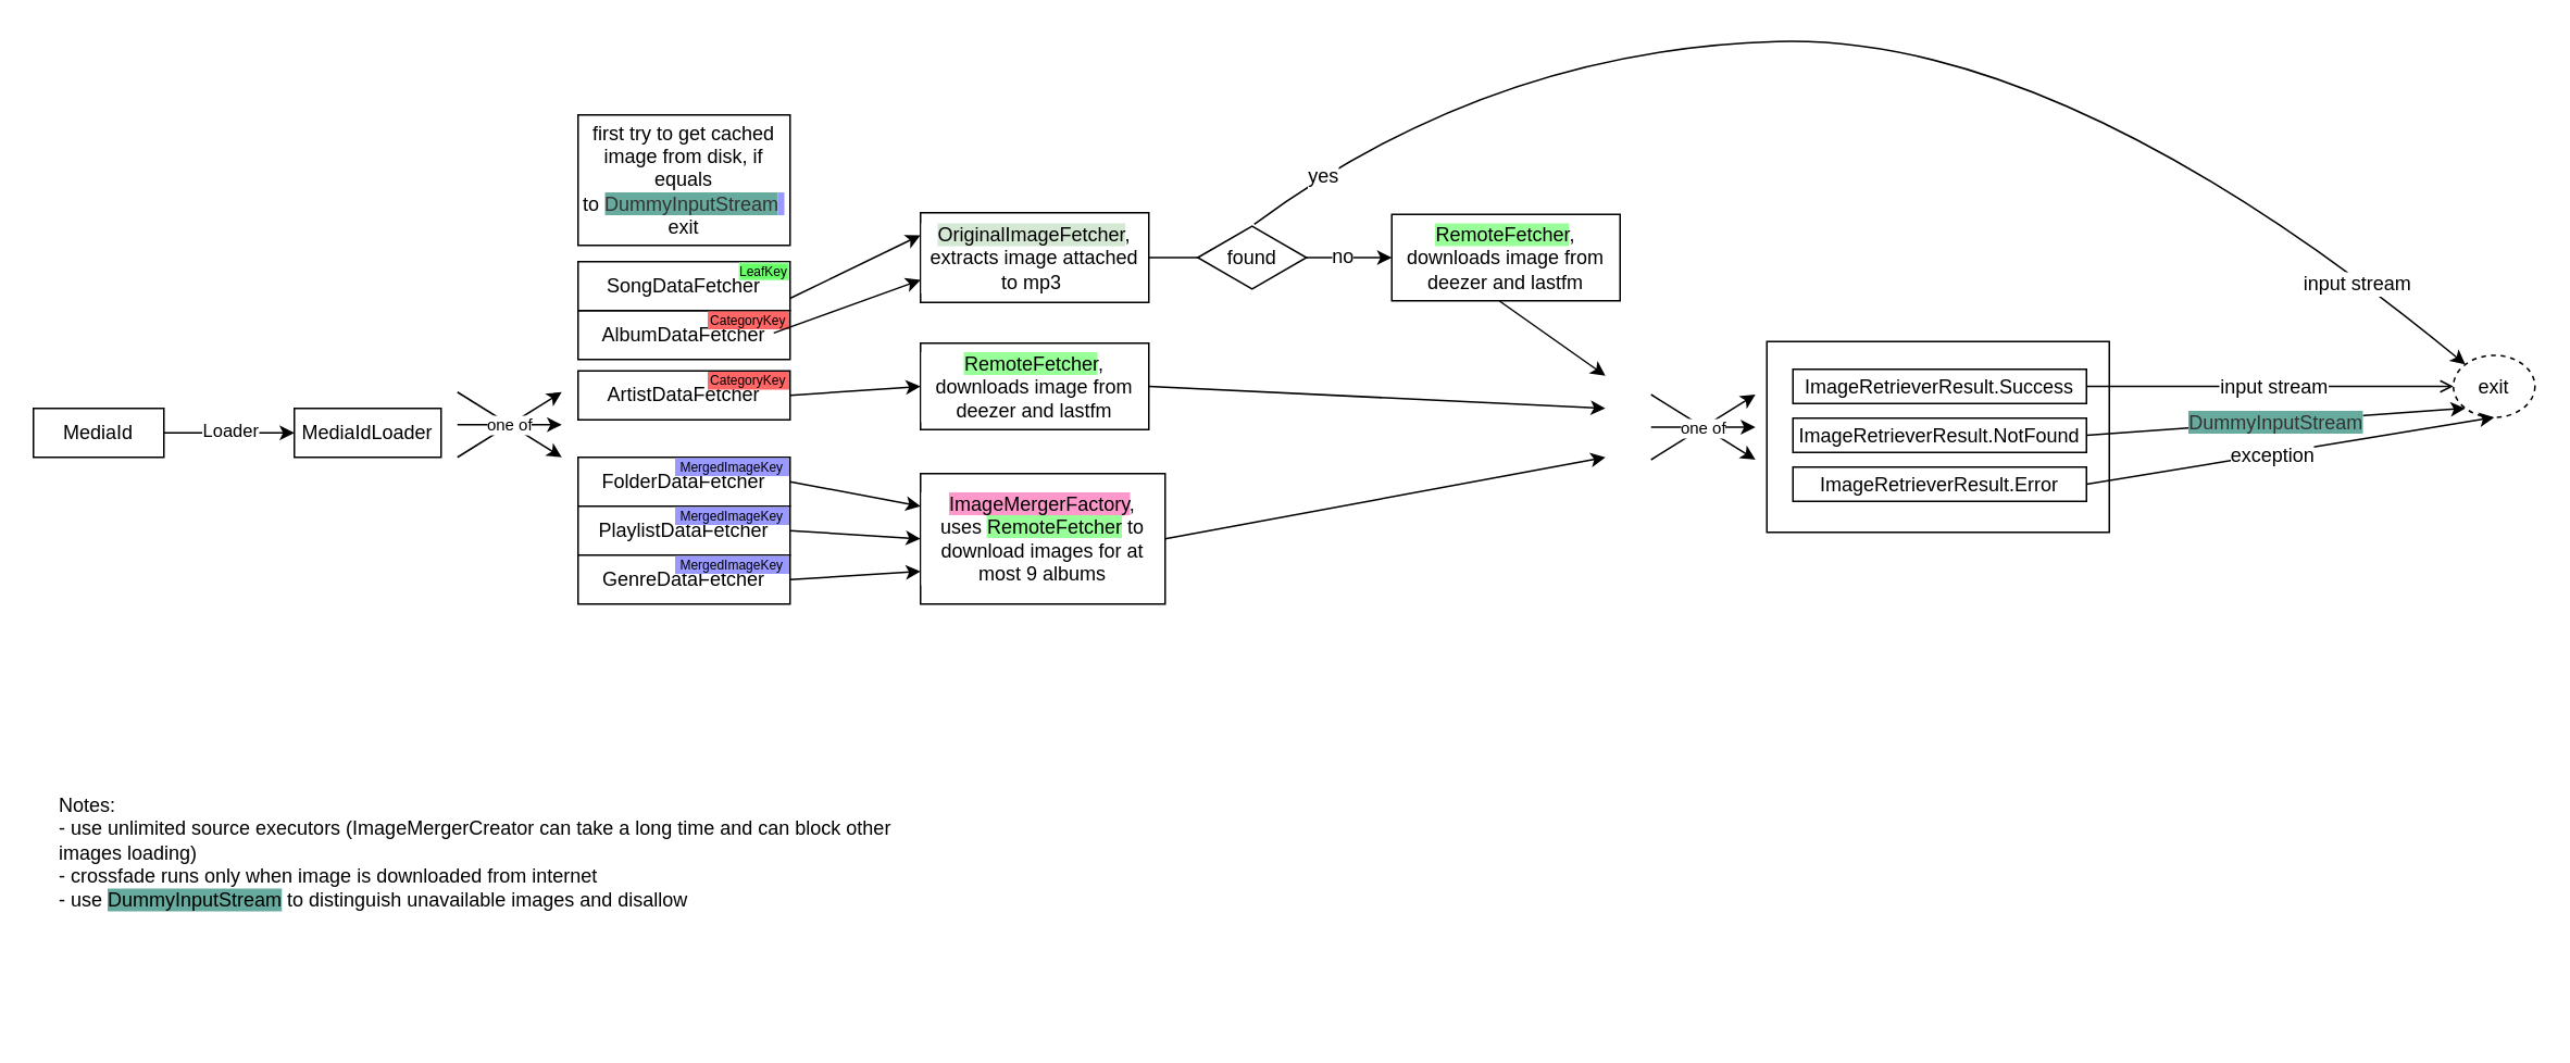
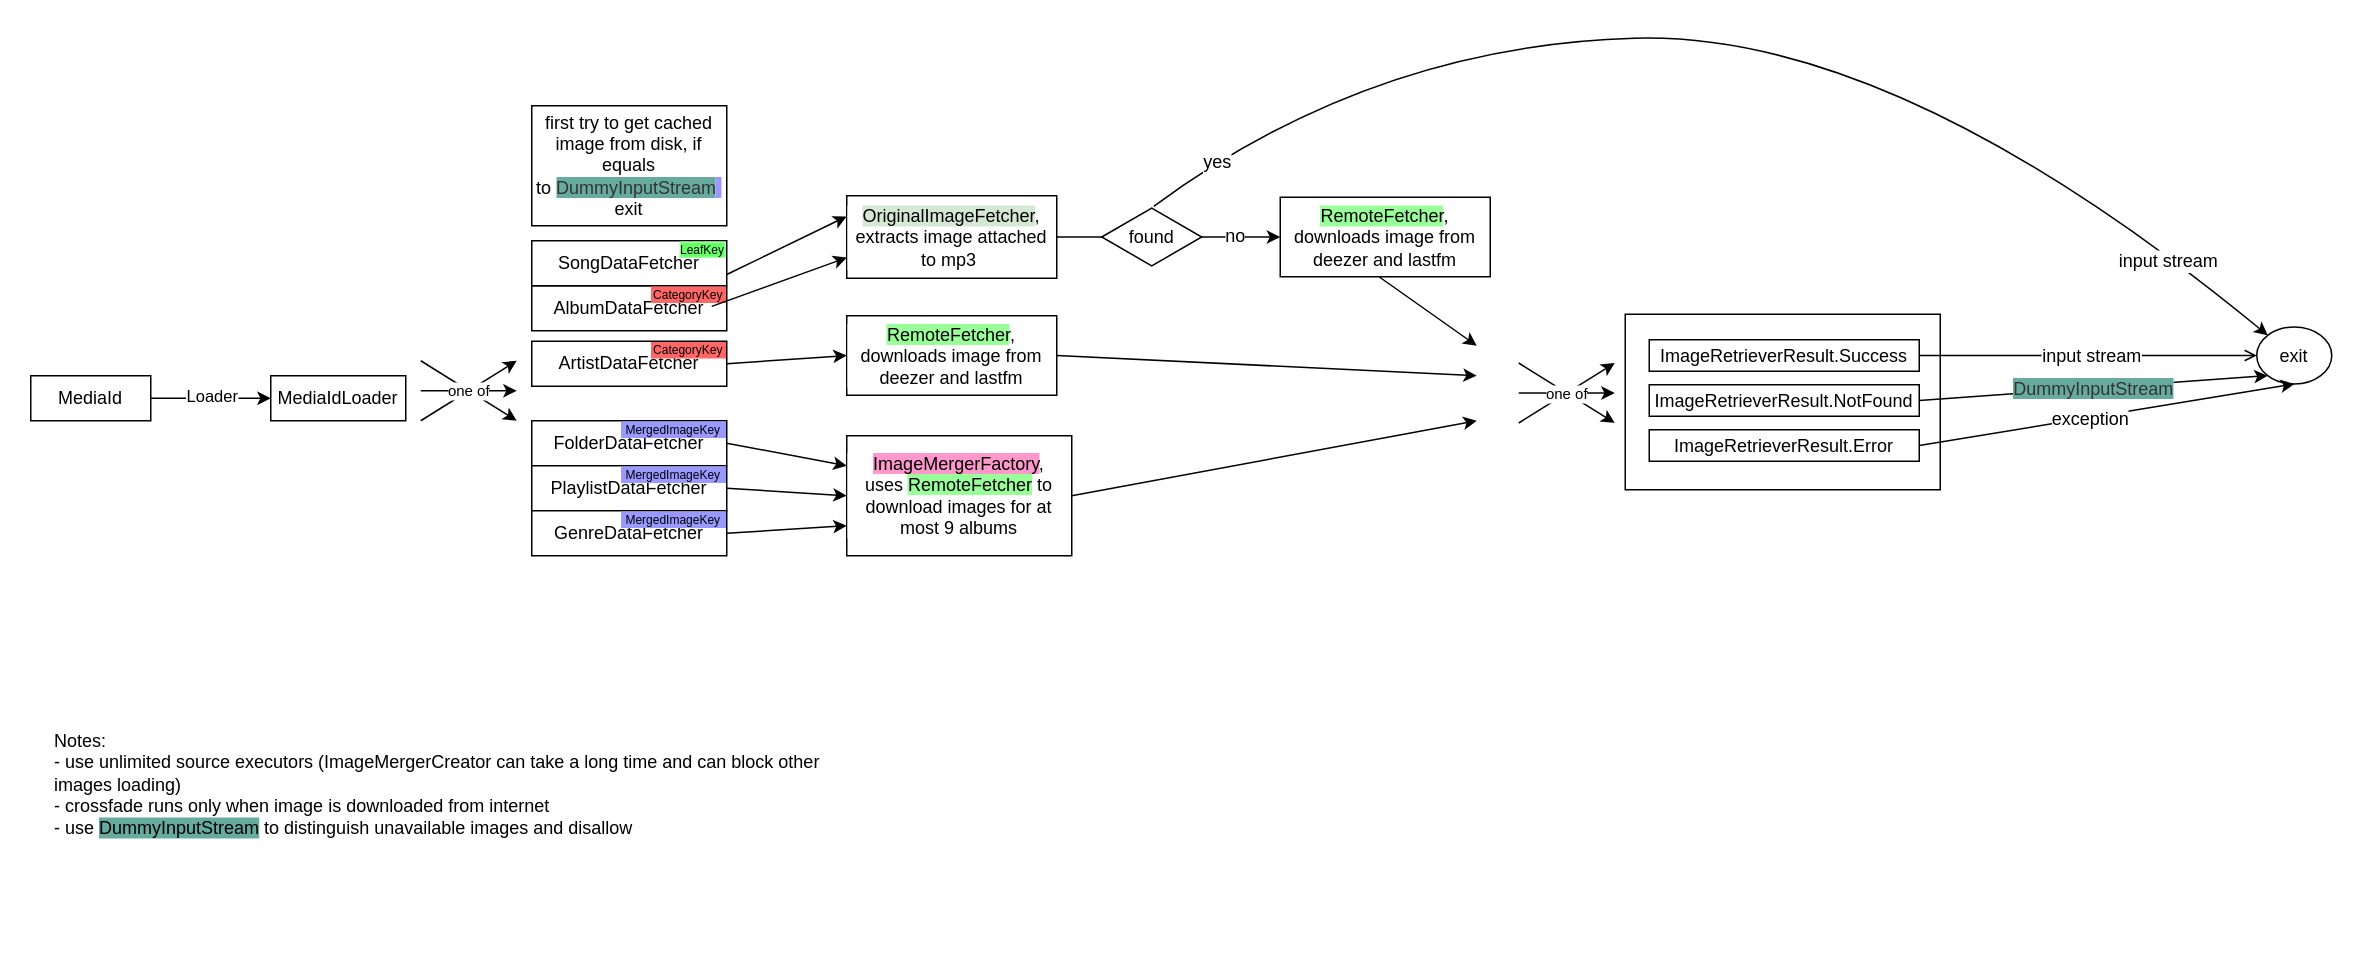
  <mxCell id="0" />
  <mxCell id="1" parent="0" />
  <mxCell id="2" value="" style="rounded=0;whiteSpace=wrap;html=1;shadow=0;labelBackgroundColor=#FFFFFF;strokeColor=#000000;fontSize=12;fontColor=#000000;fillColor=#FFFFFF;" vertex="1" parent="1"><mxGeometry x="1083" y="209" width="210" height="117" as="geometry" /></mxCell>
  <mxCell id="3" style="edgeStyle=orthogonalEdgeStyle;rounded=0;orthogonalLoop=1;jettySize=auto;html=1;entryX=0;entryY=0.5;entryDx=0;entryDy=0;" edge="1" parent="1" source="5" target="6"><mxGeometry relative="1" as="geometry" /></mxCell>
  <mxCell id="4" value="Loader" style="edgeLabel;html=1;align=center;verticalAlign=middle;resizable=0;points=[];" vertex="1" connectable="0" parent="3"><mxGeometry y="2" relative="1" as="geometry"><mxPoint as="offset" /></mxGeometry></mxCell>
  <mxCell id="5" value="MediaId" style="rounded=0;whiteSpace=wrap;html=1;" vertex="1" parent="1"><mxGeometry x="20" y="250" width="80" height="30" as="geometry" /></mxCell>
  <mxCell id="6" value="MediaIdLoader" style="rounded=0;whiteSpace=wrap;html=1;" vertex="1" parent="1"><mxGeometry x="180" y="250" width="90" height="30" as="geometry" /></mxCell>
  <mxCell id="7" value="Notes:&lt;br&gt;- use unlimited source executors (ImageMergerCreator can take a long time and can block other images loading)&lt;br&gt;- crossfade runs only when image is downloaded from internet&lt;br&gt;- use &lt;span style=&quot;background-color: rgb(103, 171, 159);&quot;&gt;DummyInputStream&lt;/span&gt;&lt;span style=&quot;background-color: rgb(255, 255, 255);&quot;&gt; to distinguish unavailable images and disallow&amp;nbsp;&lt;/span&gt;" style="text;html=1;strokeColor=none;fillColor=none;align=left;verticalAlign=top;whiteSpace=wrap;rounded=0;" vertex="1" parent="1"><mxGeometry x="34" y="480" width="520" height="150" as="geometry" /></mxCell>
  <mxCell id="8" value="AlbumDataFetcher" style="rounded=0;whiteSpace=wrap;html=1;" vertex="1" parent="1"><mxGeometry x="354" y="190" width="130" height="30" as="geometry" /></mxCell>
  <mxCell id="9" value="ArtistDataFetcher" style="rounded=0;whiteSpace=wrap;html=1;" vertex="1" parent="1"><mxGeometry x="354" y="227" width="130" height="30" as="geometry" /></mxCell>
  <mxCell id="10" value="SongDataFetcher" style="rounded=0;whiteSpace=wrap;html=1;" vertex="1" parent="1"><mxGeometry x="354" y="160" width="130" height="30" as="geometry" /></mxCell>
  <mxCell id="11" value="FolderDataFetcher" style="rounded=0;whiteSpace=wrap;html=1;" vertex="1" parent="1"><mxGeometry x="354" y="280" width="130" height="30" as="geometry" /></mxCell>
  <mxCell id="12" value="PlaylistDataFetcher" style="rounded=0;whiteSpace=wrap;html=1;" vertex="1" parent="1"><mxGeometry x="354" y="310" width="130" height="30" as="geometry" /></mxCell>
  <mxCell id="13" value="GenreDataFetcher" style="rounded=0;whiteSpace=wrap;html=1;" vertex="1" parent="1"><mxGeometry x="354" y="340" width="130" height="30" as="geometry" /></mxCell>
  <mxCell id="14" value="LeafKey" style="rounded=0;whiteSpace=wrap;html=1;strokeColor=#99FF99;fillColor=#66FF66;fontSize=8;" vertex="1" parent="1"><mxGeometry x="453" y="161" width="30" height="10" as="geometry" /></mxCell>
  <mxCell id="15" value="CategoryKey" style="rounded=0;whiteSpace=wrap;html=1;strokeColor=#FF6666;fillColor=#FF6666;fontSize=8;" vertex="1" parent="1"><mxGeometry x="434" y="191" width="49" height="10" as="geometry" /></mxCell>
  <mxCell id="16" value="CategoryKey" style="rounded=0;whiteSpace=wrap;html=1;strokeColor=#FF6666;fillColor=#FF6666;fontSize=8;" vertex="1" parent="1"><mxGeometry x="434" y="228" width="49" height="10" as="geometry" /></mxCell>
  <mxCell id="17" value="MergedImageKey" style="rounded=0;whiteSpace=wrap;html=1;strokeColor=#9999FF;fillColor=#9999FF;fontSize=8;" vertex="1" parent="1"><mxGeometry x="414" y="281" width="69" height="10" as="geometry" /></mxCell>
  <mxCell id="18" value="MergedImageKey" style="rounded=0;whiteSpace=wrap;html=1;strokeColor=#9999FF;fillColor=#9999FF;fontSize=8;" vertex="1" parent="1"><mxGeometry x="414" y="311" width="69" height="10" as="geometry" /></mxCell>
  <mxCell id="19" value="MergedImageKey" style="rounded=0;whiteSpace=wrap;html=1;strokeColor=#9999FF;fillColor=#9999FF;fontSize=8;" vertex="1" parent="1"><mxGeometry x="414" y="341" width="69" height="10" as="geometry" /></mxCell>
  <mxCell id="20" value="first try to get cached image from disk, if equals to&amp;nbsp;&lt;font style=&quot;background-color: rgb(103, 171, 159);&quot; color=&quot;#333333&quot;&gt;DummyInputStream&lt;/font&gt;&lt;font style=&quot;background-color: rgb(153, 153, 255);&quot; color=&quot;#333333&quot;&gt;&amp;nbsp;&lt;/font&gt;&lt;font style=&quot;background-color: rgb(153, 153, 255);&quot; color=&quot;#333333&quot;&gt;&lt;br&gt;&lt;/font&gt;exit" style="rounded=0;whiteSpace=wrap;html=1;strokeColor=#000000;fontSize=12;fillColor=#FFFFFF;shadow=0;" vertex="1" parent="1"><mxGeometry x="354" y="70" width="130" height="80" as="geometry" /></mxCell>
  <mxCell id="21" value="" style="endArrow=classic;html=1;rounded=0;fontSize=8;" edge="1" parent="1"><mxGeometry width="50" height="50" relative="1" as="geometry"><mxPoint x="280" y="240" as="sourcePoint" /><mxPoint x="344" y="280" as="targetPoint" /></mxGeometry></mxCell>
  <mxCell id="22" value="" style="endArrow=classic;html=1;rounded=0;fontSize=8;" edge="1" parent="1"><mxGeometry width="50" height="50" relative="1" as="geometry"><mxPoint x="280" y="280" as="sourcePoint" /><mxPoint x="344" y="240" as="targetPoint" /></mxGeometry></mxCell>
  <mxCell id="23" value="one of" style="endArrow=classic;html=1;rounded=0;fontSize=10;" edge="1" parent="1"><mxGeometry width="50" height="50" relative="1" as="geometry"><mxPoint x="280" y="260" as="sourcePoint" /><mxPoint x="344" y="260" as="targetPoint" /></mxGeometry></mxCell>
  <mxCell id="24" value="&lt;font color=&quot;#000000&quot;&gt;&lt;span style=&quot;background-color: rgb(213, 232, 212);&quot;&gt;OriginalImageFetcher&lt;/span&gt;, extracts image attached to mp3&amp;nbsp;&lt;/font&gt;" style="rounded=0;whiteSpace=wrap;html=1;shadow=0;labelBackgroundColor=#FFFFFF;strokeColor=#000000;fontSize=12;fontColor=#FFFFFF;fillColor=#FFFFFF;" vertex="1" parent="1"><mxGeometry x="564" y="130" width="140" height="55" as="geometry" /></mxCell>
  <mxCell id="25" value="" style="endArrow=classic;html=1;rounded=0;fontSize=12;fontColor=#000000;exitX=1;exitY=0.75;exitDx=0;exitDy=0;entryX=0;entryY=0.25;entryDx=0;entryDy=0;" edge="1" parent="1" source="10" target="24"><mxGeometry width="50" height="50" relative="1" as="geometry"><mxPoint x="594" y="320" as="sourcePoint" /><mxPoint x="644" y="270" as="targetPoint" /></mxGeometry></mxCell>
  <mxCell id="26" value="" style="endArrow=classic;html=1;rounded=0;fontSize=12;fontColor=#000000;exitX=1;exitY=0.75;exitDx=0;exitDy=0;entryX=0;entryY=0.75;entryDx=0;entryDy=0;" edge="1" parent="1" target="24"><mxGeometry width="50" height="50" relative="1" as="geometry"><mxPoint x="474" y="203.75" as="sourcePoint" /><mxPoint x="564" y="170" as="targetPoint" /></mxGeometry></mxCell>
  <mxCell id="27" value="" style="endArrow=classic;html=1;rounded=0;fontSize=12;fontColor=#000000;exitX=1;exitY=0.5;exitDx=0;exitDy=0;entryX=0;entryY=0.5;entryDx=0;entryDy=0;" edge="1" parent="1" source="9" target="32"><mxGeometry width="50" height="50" relative="1" as="geometry"><mxPoint x="594" y="320" as="sourcePoint" /><mxPoint x="564" y="143.5" as="targetPoint" /></mxGeometry></mxCell>
  <mxCell id="28" value="&lt;span style=&quot;background-color: rgb(255, 153, 204);&quot;&gt;ImageMergerFactory&lt;/span&gt;, uses&amp;nbsp;&lt;span style=&quot;background-color: rgb(153, 255, 153);&quot;&gt;RemoteFetcher&lt;/span&gt;&amp;nbsp;to download images for at most 9 albums" style="rounded=0;whiteSpace=wrap;html=1;shadow=0;labelBackgroundColor=#FFFFFF;strokeColor=#000000;fontSize=12;fontColor=#000000;fillColor=#FFFFFF;" vertex="1" parent="1"><mxGeometry x="564" y="290" width="150" height="80" as="geometry" /></mxCell>
  <mxCell id="29" value="" style="endArrow=classic;html=1;rounded=0;fontSize=12;fontColor=#000000;exitX=1;exitY=0.5;exitDx=0;exitDy=0;entryX=0;entryY=0.25;entryDx=0;entryDy=0;" edge="1" parent="1" source="11" target="28"><mxGeometry width="50" height="50" relative="1" as="geometry"><mxPoint x="484" y="213.75" as="sourcePoint" /><mxPoint x="574" y="166.25" as="targetPoint" /></mxGeometry></mxCell>
  <mxCell id="30" value="" style="endArrow=classic;html=1;rounded=0;fontSize=12;fontColor=#000000;exitX=1;exitY=0.5;exitDx=0;exitDy=0;entryX=0;entryY=0.75;entryDx=0;entryDy=0;" edge="1" parent="1" source="13" target="28"><mxGeometry width="50" height="50" relative="1" as="geometry"><mxPoint x="484" y="305" as="sourcePoint" /><mxPoint x="574" y="340" as="targetPoint" /></mxGeometry></mxCell>
  <mxCell id="31" value="" style="endArrow=classic;html=1;rounded=0;fontSize=12;fontColor=#000000;exitX=1;exitY=0.5;exitDx=0;exitDy=0;entryX=0;entryY=0.5;entryDx=0;entryDy=0;" edge="1" parent="1" source="12" target="28"><mxGeometry width="50" height="50" relative="1" as="geometry"><mxPoint x="484" y="305" as="sourcePoint" /><mxPoint x="544" y="330" as="targetPoint" /></mxGeometry></mxCell>
  <mxCell id="32" value="&lt;font color=&quot;#000000&quot;&gt;&lt;span style=&quot;background-color: rgb(153, 255, 153);&quot;&gt;RemoteFetcher&lt;/span&gt;, downloads image from deezer and lastfm&lt;/font&gt;" style="rounded=0;whiteSpace=wrap;html=1;shadow=0;labelBackgroundColor=#FFFFFF;strokeColor=#000000;fontSize=12;fontColor=#FFFFFF;fillColor=#FFFFFF;" vertex="1" parent="1"><mxGeometry x="564" y="210" width="140" height="53" as="geometry" /></mxCell>
  <mxCell id="33" value="&lt;font color=&quot;#000000&quot;&gt;&lt;span style=&quot;background-color: rgb(153, 255, 153);&quot;&gt;RemoteFetcher&lt;/span&gt;, downloads image from deezer and lastfm&lt;/font&gt;" style="rounded=0;whiteSpace=wrap;html=1;shadow=0;labelBackgroundColor=#FFFFFF;strokeColor=#000000;fontSize=12;fontColor=#FFFFFF;fillColor=#FFFFFF;" vertex="1" parent="1"><mxGeometry x="853" y="131" width="140" height="53" as="geometry" /></mxCell>
  <mxCell id="34" value="ImageRetrieverResult.Success" style="rounded=0;whiteSpace=wrap;html=1;shadow=0;labelBackgroundColor=#FFFFFF;strokeColor=#000000;fontSize=12;fontColor=#000000;fillColor=#FFFFFF;" vertex="1" parent="1"><mxGeometry x="1099" y="226" width="180" height="21" as="geometry" /></mxCell>
  <mxCell id="35" value="ImageRetrieverResult.NotFound" style="rounded=0;whiteSpace=wrap;html=1;shadow=0;labelBackgroundColor=#FFFFFF;strokeColor=#000000;fontSize=12;fontColor=#000000;fillColor=#FFFFFF;" vertex="1" parent="1"><mxGeometry x="1099" y="256" width="180" height="21" as="geometry" /></mxCell>
  <mxCell id="36" value="ImageRetrieverResult.Error" style="rounded=0;whiteSpace=wrap;html=1;shadow=0;labelBackgroundColor=#FFFFFF;strokeColor=#000000;fontSize=12;fontColor=#000000;fillColor=#FFFFFF;" vertex="1" parent="1"><mxGeometry x="1099" y="286" width="180" height="21" as="geometry" /></mxCell>
  <mxCell id="37" value="" style="endArrow=classic;html=1;rounded=0;fontSize=8;" edge="1" parent="1"><mxGeometry width="50" height="50" relative="1" as="geometry"><mxPoint x="1012" y="241.5" as="sourcePoint" /><mxPoint x="1076" y="281.5" as="targetPoint" /></mxGeometry></mxCell>
  <mxCell id="38" value="" style="endArrow=classic;html=1;rounded=0;fontSize=8;" edge="1" parent="1"><mxGeometry width="50" height="50" relative="1" as="geometry"><mxPoint x="1012" y="281.5" as="sourcePoint" /><mxPoint x="1076" y="241.5" as="targetPoint" /></mxGeometry></mxCell>
  <mxCell id="39" value="one of" style="endArrow=classic;html=1;rounded=0;fontSize=10;" edge="1" parent="1"><mxGeometry width="50" height="50" relative="1" as="geometry"><mxPoint x="1012" y="261.5" as="sourcePoint" /><mxPoint x="1076" y="261.5" as="targetPoint" /></mxGeometry></mxCell>
  <mxCell id="40" value="" style="endArrow=classic;html=1;rounded=0;fontSize=12;fontColor=#000000;exitX=1;exitY=0.5;exitDx=0;exitDy=0;entryX=0;entryY=0.5;entryDx=0;entryDy=0;" edge="1" parent="1" source="24" target="33"><mxGeometry width="50" height="50" relative="1" as="geometry"><mxPoint x="864" y="330" as="sourcePoint" /><mxPoint x="914" y="280" as="targetPoint" /></mxGeometry></mxCell>
  <mxCell id="41" value="no" style="edgeLabel;html=1;align=center;verticalAlign=middle;resizable=0;points=[];fontSize=12;fontColor=#000000;" vertex="1" connectable="0" parent="40"><mxGeometry x="0.731" y="-1" relative="1" as="geometry"><mxPoint x="-11" y="-2" as="offset" /></mxGeometry></mxCell>
  <mxCell id="42" value="" style="endArrow=classic;html=1;rounded=0;fontSize=12;fontColor=#000000;exitX=1;exitY=0.5;exitDx=0;exitDy=0;" edge="1" parent="1" source="32"><mxGeometry width="50" height="50" relative="1" as="geometry"><mxPoint x="864" y="330" as="sourcePoint" /><mxPoint x="984" y="250" as="targetPoint" /></mxGeometry></mxCell>
  <mxCell id="43" value="" style="endArrow=classic;html=1;rounded=0;fontSize=12;fontColor=#000000;exitX=1;exitY=0.5;exitDx=0;exitDy=0;" edge="1" parent="1" source="28"><mxGeometry width="50" height="50" relative="1" as="geometry"><mxPoint x="784" y="310" as="sourcePoint" /><mxPoint x="984" y="280" as="targetPoint" /></mxGeometry></mxCell>
  <mxCell id="44" value="" style="endArrow=classic;html=1;rounded=0;fontSize=12;fontColor=#000000;exitX=0.472;exitY=1.003;exitDx=0;exitDy=0;exitPerimeter=0;" edge="1" parent="1" source="33"><mxGeometry width="50" height="50" relative="1" as="geometry"><mxPoint x="984" y="310" as="sourcePoint" /><mxPoint x="984" y="230" as="targetPoint" /></mxGeometry></mxCell>
  <mxCell id="45" value="found" style="html=1;whiteSpace=wrap;aspect=fixed;shape=isoRectangle;shadow=0;labelBackgroundColor=#FFFFFF;strokeColor=#000000;fontSize=12;fontColor=#000000;fillColor=#FFFFFF;" vertex="1" parent="1"><mxGeometry x="734" y="137.5" width="66.66" height="40" as="geometry" /></mxCell>
- <mxCell id="46" value="exit" style="ellipse;whiteSpace=wrap;html=1;shadow=0;labelBackgroundColor=#FFFFFF;strokeColor=#000000;fontSize=12;fontColor=#000000;fillColor=#FFFFFF;dashed=1;" vertex="1" parent="1"><mxGeometry x="1504" y="217.5" width="50" height="38" as="geometry" /></mxCell>
+ <mxCell id="46" value="exit" style="ellipse;whiteSpace=wrap;html=1;shadow=0;labelBackgroundColor=#FFFFFF;strokeColor=#000000;fontSize=12;fontColor=#000000;fillColor=#FFFFFF;" vertex="1" parent="1"><mxGeometry x="1504" y="217.5" width="50" height="38" as="geometry" /></mxCell>
  <mxCell id="47" value="" style="curved=1;endArrow=classic;html=1;rounded=0;fontSize=12;fontColor=#000000;exitX=0.52;exitY=-0.012;exitDx=0;exitDy=0;exitPerimeter=0;entryX=0;entryY=0;entryDx=0;entryDy=0;" edge="1" parent="1" source="45" target="46"><mxGeometry width="50" height="50" relative="1" as="geometry"><mxPoint x="1004" y="220" as="sourcePoint" /><mxPoint x="1054" y="170" as="targetPoint" /><Array as="points"><mxPoint x="914" y="30" /><mxPoint x="1264" y="20" /></Array></mxGeometry></mxCell>
  <mxCell id="48" value="yes" style="edgeLabel;html=1;align=center;verticalAlign=middle;resizable=0;points=[];fontSize=12;fontColor=#000000;" vertex="1" connectable="0" parent="47"><mxGeometry x="-0.88" y="-2" relative="1" as="geometry"><mxPoint y="-1" as="offset" /></mxGeometry></mxCell>
  <mxCell id="49" value="input stream" style="edgeLabel;html=1;align=center;verticalAlign=middle;resizable=0;points=[];fontSize=12;fontColor=#000000;" vertex="1" connectable="0" parent="47"><mxGeometry x="0.806" y="-4" relative="1" as="geometry"><mxPoint as="offset" /></mxGeometry></mxCell>
  <mxCell id="50" value="" style="endArrow=open;html=1;rounded=0;fontSize=12;fontColor=#000000;exitX=1;exitY=0.5;exitDx=0;exitDy=0;entryX=0;entryY=0.5;entryDx=0;entryDy=0;" edge="1" parent="1" source="34" target="46"><mxGeometry width="50" height="50" relative="1" as="geometry"><mxPoint x="1334" y="260" as="sourcePoint" /><mxPoint x="1384" y="210" as="targetPoint" /></mxGeometry></mxCell>
  <mxCell id="51" value="input stream" style="edgeLabel;html=1;align=center;verticalAlign=middle;resizable=0;points=[];fontSize=12;fontColor=#000000;" vertex="1" connectable="0" parent="50"><mxGeometry x="0.016" relative="1" as="geometry"><mxPoint as="offset" /></mxGeometry></mxCell>
  <mxCell id="52" value="" style="endArrow=classic;html=1;rounded=0;fontSize=12;fontColor=#000000;exitX=1;exitY=0.5;exitDx=0;exitDy=0;entryX=0;entryY=1;entryDx=0;entryDy=0;" edge="1" parent="1" source="35" target="46"><mxGeometry width="50" height="50" relative="1" as="geometry"><mxPoint x="1334" y="260" as="sourcePoint" /><mxPoint x="1384" y="210" as="targetPoint" /></mxGeometry></mxCell>
  <mxCell id="53" value="&lt;span style=&quot;color: rgb(51, 51, 51); background-color: rgb(103, 171, 159);&quot;&gt;DummyInputStream&lt;/span&gt;" style="edgeLabel;html=1;align=center;verticalAlign=middle;resizable=0;points=[];fontSize=12;fontColor=#000000;" vertex="1" connectable="0" parent="52"><mxGeometry x="-0.004" relative="1" as="geometry"><mxPoint as="offset" /></mxGeometry></mxCell>
  <mxCell id="54" value="" style="endArrow=classic;html=1;rounded=0;fontSize=12;fontColor=#000000;exitX=1;exitY=0.5;exitDx=0;exitDy=0;entryX=0.5;entryY=1;entryDx=0;entryDy=0;" edge="1" parent="1" source="36" target="46"><mxGeometry width="50" height="50" relative="1" as="geometry"><mxPoint x="1284" y="250" as="sourcePoint" /><mxPoint x="1334" y="200" as="targetPoint" /></mxGeometry></mxCell>
  <mxCell id="55" value="exception" style="edgeLabel;html=1;align=center;verticalAlign=middle;resizable=0;points=[];fontSize=12;fontColor=#000000;" vertex="1" connectable="0" parent="54"><mxGeometry x="-0.089" y="-1" relative="1" as="geometry"><mxPoint as="offset" /></mxGeometry></mxCell>
